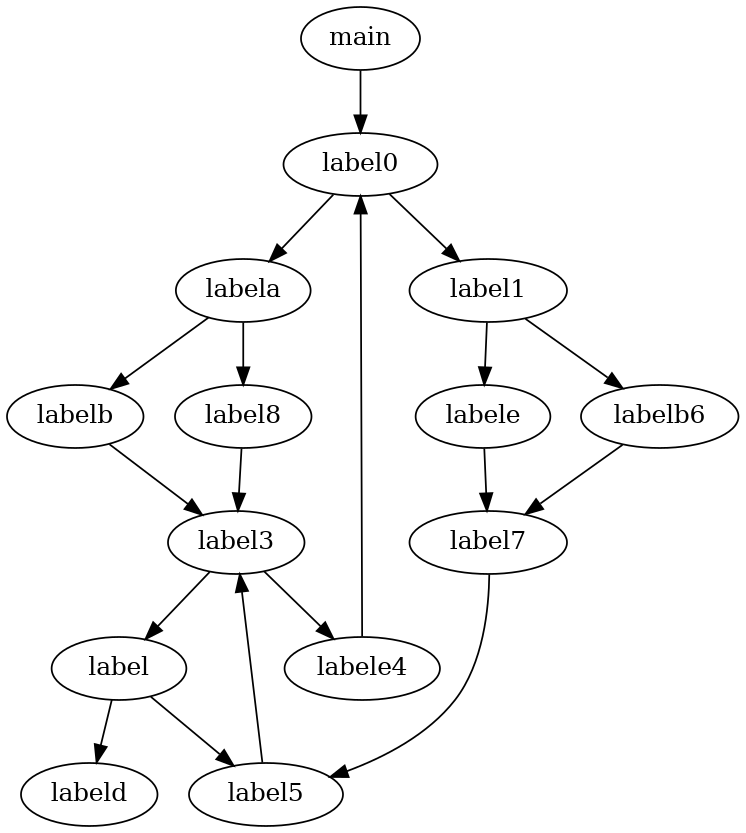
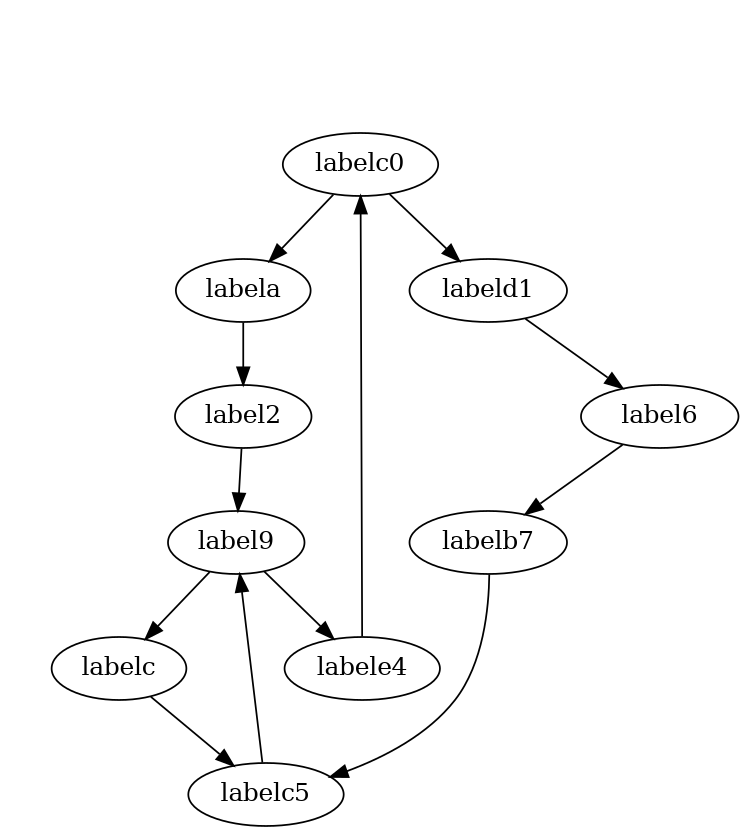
  digraph {
-   main
-   label0
+   label0 [label=labelc0]
    labela
-   label1
-   labelb
-   label2 [label=label8]
-   labele
-   label6 [label=labelb6]
-   label3
-   label7
-   labelc [label=label]
+   label1 [label=labeld1]
+   label2
+   label6
+   label3 [label=label9]
+   label7 [label=labelb7]
+   labelc
    n12 [label=labele4]
-   labeld
-   label5
-   main -> label0
+   label5 [label=labelc5]
    label0 -> labela
    label0 -> label1
-   labela -> labelb
    labela -> label2
-   label1 -> labele
    label1 -> label6
-   labelb -> label3
    label2 -> label3
-   labele -> label7
    label6 -> label7
    label3 -> labelc
    label3 -> n12
    label7 -> label5
-   labelc -> labeld
    labelc -> label5
    n12 -> label0
    label5 -> label3
  }
